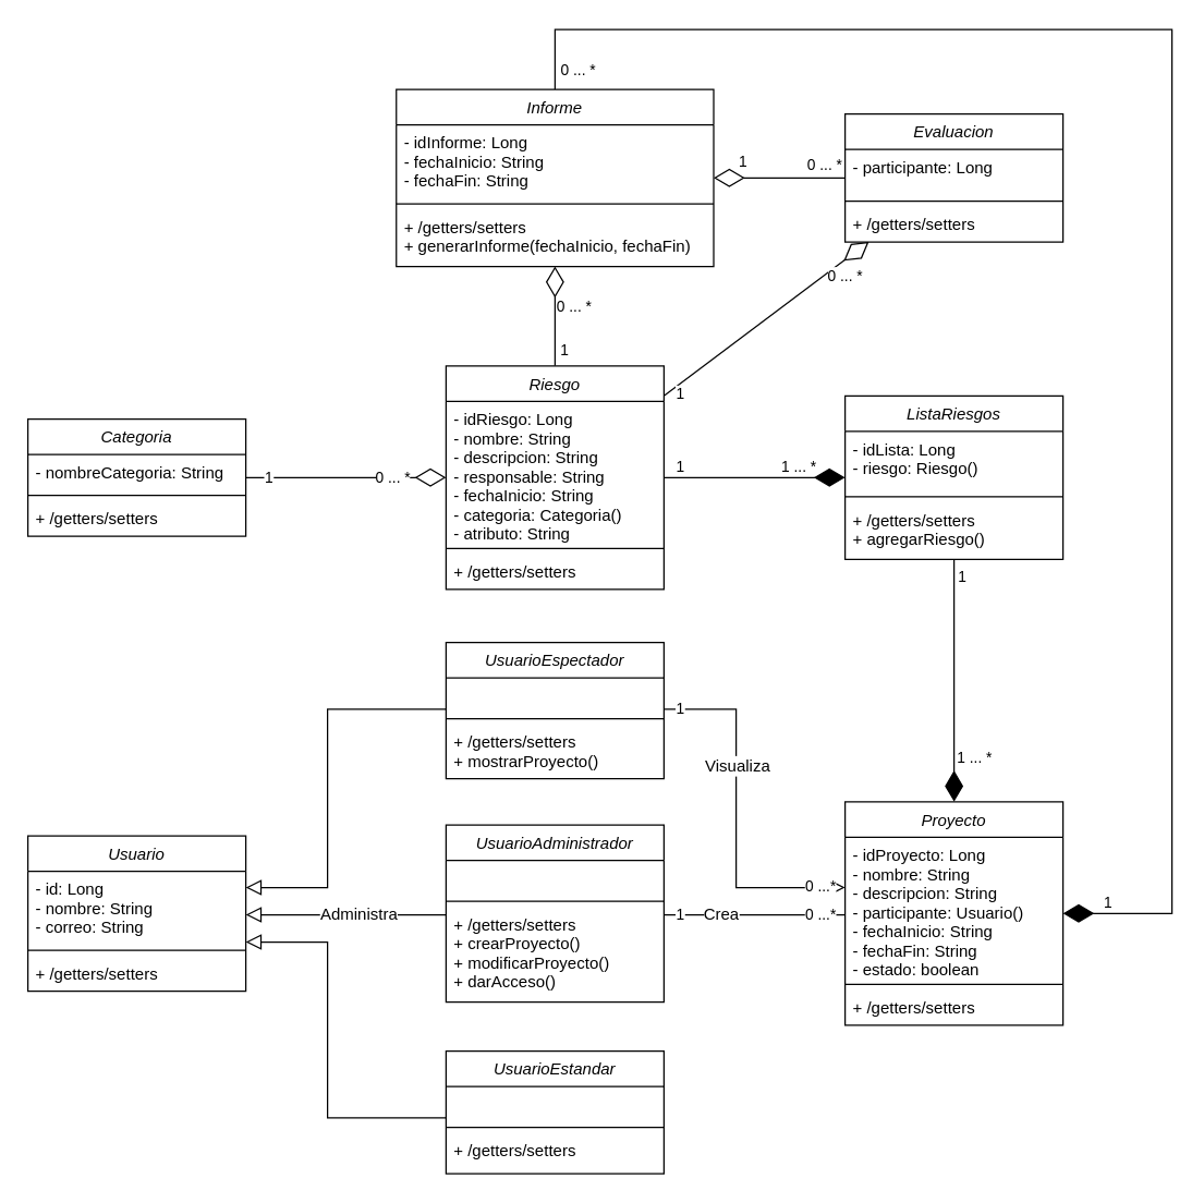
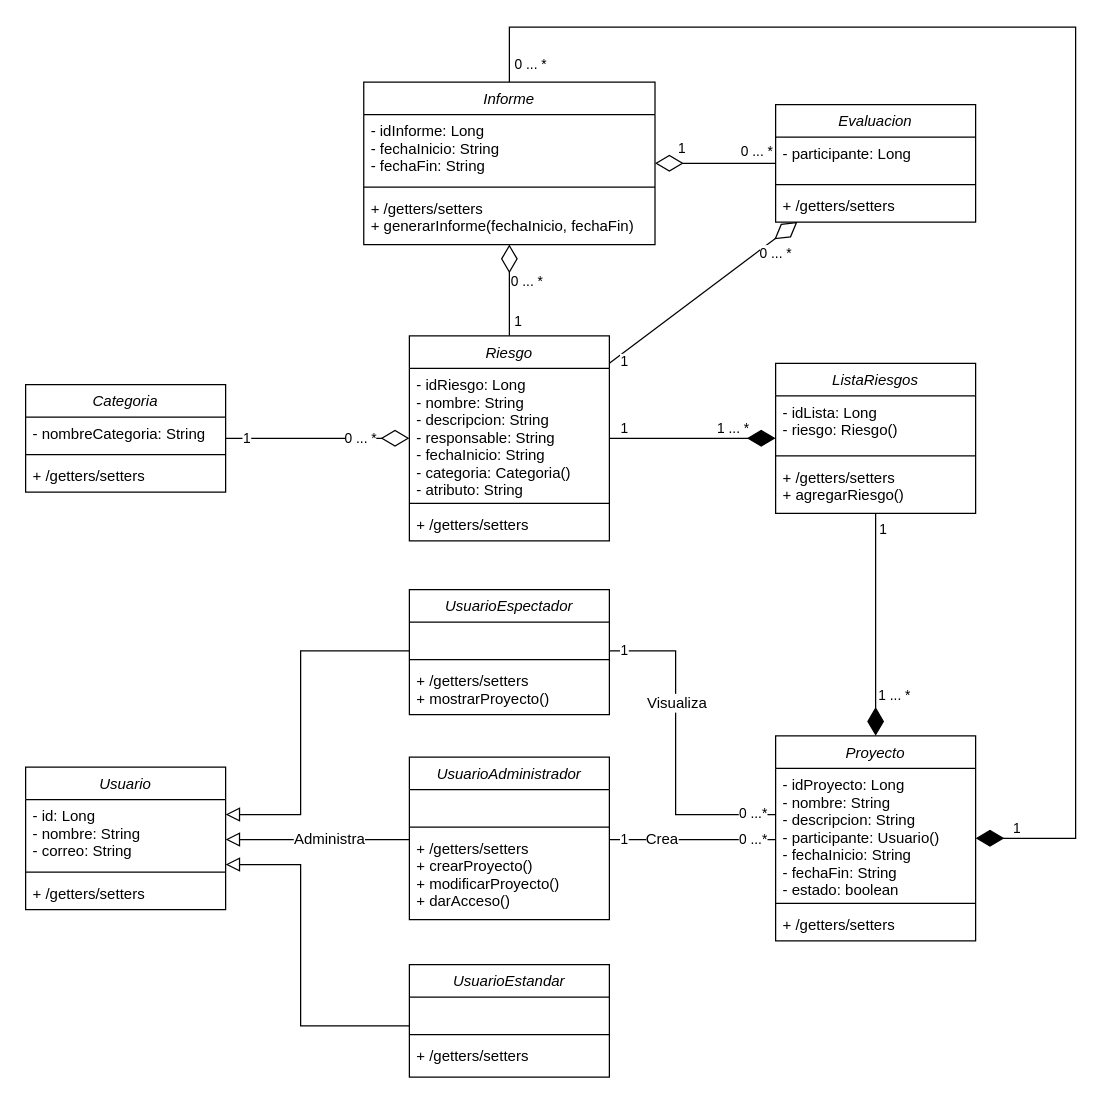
  <mxCell id="0" />
  <mxCell id="1" parent="0" />
  <mxCell id="2" style="edgeStyle=orthogonalEdgeStyle;rounded=0;orthogonalLoop=1;jettySize=auto;html=1;endArrow=diamondThin;endFill=0;endSize=20;" edge="1" parent="1" source="11" target="61"><mxGeometry relative="1" as="geometry" /></mxCell>
  <mxCell id="3" value="1" style="edgeLabel;html=1;align=center;verticalAlign=middle;resizable=0;points=[];" vertex="1" connectable="0" parent="2"><mxGeometry x="-0.649" relative="1" as="geometry"><mxPoint x="6" y="1" as="offset" /></mxGeometry></mxCell>
  <mxCell id="4" value="0 ... *" style="edgeLabel;html=1;align=center;verticalAlign=middle;resizable=0;points=[];" vertex="1" connectable="0" parent="2"><mxGeometry x="0.199" y="1" relative="1" as="geometry"><mxPoint x="14" as="offset" /></mxGeometry></mxCell>
  <mxCell id="5" style="edgeStyle=orthogonalEdgeStyle;rounded=0;orthogonalLoop=1;jettySize=auto;html=1;endArrow=diamondThin;endFill=1;endSize=20;" edge="1" parent="1" source="11" target="54"><mxGeometry relative="1" as="geometry" /></mxCell>
  <mxCell id="6" value="1" style="edgeLabel;html=1;align=center;verticalAlign=middle;resizable=0;points=[];" vertex="1" connectable="0" parent="5"><mxGeometry x="-0.832" relative="1" as="geometry"><mxPoint y="-9" as="offset" /></mxGeometry></mxCell>
  <mxCell id="7" value="1 ... *" style="edgeLabel;html=1;align=center;verticalAlign=middle;resizable=0;points=[];" vertex="1" connectable="0" parent="5"><mxGeometry x="0.439" y="1" relative="1" as="geometry"><mxPoint x="2" y="-8" as="offset" /></mxGeometry></mxCell>
  <mxCell id="8" style="rounded=0;orthogonalLoop=1;jettySize=auto;html=1;endArrow=diamondThin;endFill=0;endSize=20;" edge="1" parent="1" source="11" target="18"><mxGeometry relative="1" as="geometry" /></mxCell>
  <mxCell id="9" value="1" style="edgeLabel;html=1;align=center;verticalAlign=middle;resizable=0;points=[];" vertex="1" connectable="0" parent="8"><mxGeometry x="-0.853" y="-1" relative="1" as="geometry"><mxPoint y="6" as="offset" /></mxGeometry></mxCell>
  <mxCell id="10" value="0 ... *" style="edgeLabel;html=1;align=center;verticalAlign=middle;resizable=0;points=[];" vertex="1" connectable="0" parent="8"><mxGeometry x="0.641" y="-1" relative="1" as="geometry"><mxPoint x="9" y="3" as="offset" /></mxGeometry></mxCell>
  <mxCell id="11" value="Riesgo" style="swimlane;fontStyle=2;align=center;verticalAlign=top;childLayout=stackLayout;horizontal=1;startSize=26;horizontalStack=0;resizeParent=1;resizeLast=0;collapsible=1;marginBottom=0;rounded=0;shadow=0;strokeWidth=1;" parent="1" vertex="1"><mxGeometry x="327" y="267" width="160" height="164" as="geometry"><mxRectangle x="230" y="140" width="160" height="26" as="alternateBounds" /></mxGeometry></mxCell>
  <mxCell id="12" value="- idRiesgo: Long&#10;- nombre: String&#10;- descripcion: String&#10;- responsable: String&#10;- fechaInicio: String&#10;- categoria: Categoria()&#10;- atributo: String" style="text;align=left;verticalAlign=top;spacingLeft=4;spacingRight=4;overflow=hidden;rotatable=0;points=[[0,0.5],[1,0.5]];portConstraint=eastwest;" parent="11" vertex="1"><mxGeometry y="26" width="160" height="104" as="geometry" /></mxCell>
  <mxCell id="13" value="" style="line;html=1;strokeWidth=1;align=left;verticalAlign=middle;spacingTop=-1;spacingLeft=3;spacingRight=3;rotatable=0;labelPosition=right;points=[];portConstraint=eastwest;" parent="11" vertex="1"><mxGeometry y="130" width="160" height="8" as="geometry" /></mxCell>
  <mxCell id="14" value="+ /getters/setters" style="text;align=left;verticalAlign=top;spacingLeft=4;spacingRight=4;overflow=hidden;rotatable=0;points=[[0,0.5],[1,0.5]];portConstraint=eastwest;" parent="11" vertex="1"><mxGeometry y="138" width="160" height="26" as="geometry" /></mxCell>
  <mxCell id="15" style="edgeStyle=orthogonalEdgeStyle;rounded=0;orthogonalLoop=1;jettySize=auto;html=1;endArrow=diamondThin;endFill=0;endSize=20;" edge="1" parent="1" source="18" target="61"><mxGeometry relative="1" as="geometry" /></mxCell>
  <mxCell id="16" value="1" style="edgeLabel;html=1;align=center;verticalAlign=middle;resizable=0;points=[];" vertex="1" connectable="0" parent="15"><mxGeometry x="0.4" relative="1" as="geometry"><mxPoint x="-8" y="-13" as="offset" /></mxGeometry></mxCell>
  <mxCell id="17" value="0 ... *" style="edgeLabel;html=1;align=center;verticalAlign=middle;resizable=0;points=[];" vertex="1" connectable="0" parent="15"><mxGeometry x="-0.784" y="2" relative="1" as="geometry"><mxPoint x="-6" y="-12" as="offset" /></mxGeometry></mxCell>
  <mxCell id="18" value="Evaluacion" style="swimlane;fontStyle=2;align=center;verticalAlign=top;childLayout=stackLayout;horizontal=1;startSize=26;horizontalStack=0;resizeParent=1;resizeLast=0;collapsible=1;marginBottom=0;rounded=0;shadow=0;strokeWidth=1;" vertex="1" parent="1"><mxGeometry x="620" y="82" width="160" height="94" as="geometry"><mxRectangle x="230" y="140" width="160" height="26" as="alternateBounds" /></mxGeometry></mxCell>
  <mxCell id="19" value="- participante: Long" style="text;align=left;verticalAlign=top;spacingLeft=4;spacingRight=4;overflow=hidden;rotatable=0;points=[[0,0.5],[1,0.5]];portConstraint=eastwest;" vertex="1" parent="18"><mxGeometry y="26" width="160" height="34" as="geometry" /></mxCell>
  <mxCell id="20" value="" style="line;html=1;strokeWidth=1;align=left;verticalAlign=middle;spacingTop=-1;spacingLeft=3;spacingRight=3;rotatable=0;labelPosition=right;points=[];portConstraint=eastwest;" vertex="1" parent="18"><mxGeometry y="60" width="160" height="8" as="geometry" /></mxCell>
  <mxCell id="21" value="+ /getters/setters" style="text;align=left;verticalAlign=top;spacingLeft=4;spacingRight=4;overflow=hidden;rotatable=0;points=[[0,0.5],[1,0.5]];portConstraint=eastwest;" vertex="1" parent="18"><mxGeometry y="68" width="160" height="26" as="geometry" /></mxCell>
  <mxCell id="22" style="edgeStyle=orthogonalEdgeStyle;rounded=0;orthogonalLoop=1;jettySize=auto;html=1;endArrow=diamondThin;endFill=0;endSize=20;" edge="1" parent="1" source="25" target="11"><mxGeometry relative="1" as="geometry" /></mxCell>
  <mxCell id="23" value="1" style="edgeLabel;html=1;align=center;verticalAlign=middle;resizable=0;points=[];" vertex="1" connectable="0" parent="22"><mxGeometry x="-0.784" y="1" relative="1" as="geometry"><mxPoint as="offset" /></mxGeometry></mxCell>
  <mxCell id="24" value="0 ... *" style="edgeLabel;html=1;align=center;verticalAlign=middle;resizable=0;points=[];" vertex="1" connectable="0" parent="22"><mxGeometry x="0.522" relative="1" as="geometry"><mxPoint x="-5" y="-1" as="offset" /></mxGeometry></mxCell>
  <mxCell id="25" value="Categoria" style="swimlane;fontStyle=2;align=center;verticalAlign=top;childLayout=stackLayout;horizontal=1;startSize=26;horizontalStack=0;resizeParent=1;resizeLast=0;collapsible=1;marginBottom=0;rounded=0;shadow=0;strokeWidth=1;" vertex="1" parent="1"><mxGeometry x="20" y="306" width="160" height="86" as="geometry"><mxRectangle x="230" y="140" width="160" height="26" as="alternateBounds" /></mxGeometry></mxCell>
  <mxCell id="26" value="- nombreCategoria: String" style="text;align=left;verticalAlign=top;spacingLeft=4;spacingRight=4;overflow=hidden;rotatable=0;points=[[0,0.5],[1,0.5]];portConstraint=eastwest;" vertex="1" parent="25"><mxGeometry y="26" width="160" height="26" as="geometry" /></mxCell>
  <mxCell id="27" value="" style="line;html=1;strokeWidth=1;align=left;verticalAlign=middle;spacingTop=-1;spacingLeft=3;spacingRight=3;rotatable=0;labelPosition=right;points=[];portConstraint=eastwest;" vertex="1" parent="25"><mxGeometry y="52" width="160" height="8" as="geometry" /></mxCell>
  <mxCell id="28" value="+ /getters/setters" style="text;align=left;verticalAlign=top;spacingLeft=4;spacingRight=4;overflow=hidden;rotatable=0;points=[[0,0.5],[1,0.5]];portConstraint=eastwest;" vertex="1" parent="25"><mxGeometry y="60" width="160" height="26" as="geometry" /></mxCell>
  <mxCell id="29" style="edgeStyle=orthogonalEdgeStyle;rounded=0;orthogonalLoop=1;jettySize=auto;html=1;endArrow=block;endFill=0;endSize=9;" edge="1" parent="1" source="30"><mxGeometry relative="1" as="geometry"><mxPoint x="180" y="690" as="targetPoint" /><Array as="points"><mxPoint x="240" y="819" /><mxPoint x="240" y="690" /></Array></mxGeometry></mxCell>
  <mxCell id="30" value="UsuarioEstandar" style="swimlane;fontStyle=2;align=center;verticalAlign=top;childLayout=stackLayout;horizontal=1;startSize=26;horizontalStack=0;resizeParent=1;resizeLast=0;collapsible=1;marginBottom=0;rounded=0;shadow=0;strokeWidth=1;" vertex="1" parent="1"><mxGeometry x="327" y="770" width="160" height="90" as="geometry"><mxRectangle x="230" y="140" width="160" height="26" as="alternateBounds" /></mxGeometry></mxCell>
  <mxCell id="31" value=" " style="text;align=left;verticalAlign=top;spacingLeft=4;spacingRight=4;overflow=hidden;rotatable=0;points=[[0,0.5],[1,0.5]];portConstraint=eastwest;" vertex="1" parent="30"><mxGeometry y="26" width="160" height="26" as="geometry" /></mxCell>
  <mxCell id="32" value="" style="line;html=1;strokeWidth=1;align=left;verticalAlign=middle;spacingTop=-1;spacingLeft=3;spacingRight=3;rotatable=0;labelPosition=right;points=[];portConstraint=eastwest;" vertex="1" parent="30"><mxGeometry y="52" width="160" height="8" as="geometry" /></mxCell>
  <mxCell id="33" value="+ /getters/setters" style="text;align=left;verticalAlign=top;spacingLeft=4;spacingRight=4;overflow=hidden;rotatable=0;points=[[0,0.5],[1,0.5]];portConstraint=eastwest;" vertex="1" parent="30"><mxGeometry y="60" width="160" height="26" as="geometry" /></mxCell>
  <mxCell id="34" style="edgeStyle=orthogonalEdgeStyle;rounded=0;orthogonalLoop=1;jettySize=auto;html=1;endArrow=block;endFill=0;endSize=9;" edge="1" parent="1" source="36"><mxGeometry relative="1" as="geometry"><mxPoint x="180" y="670" as="targetPoint" /><Array as="points"><mxPoint x="280" y="670" /><mxPoint x="280" y="670" /></Array></mxGeometry></mxCell>
  <mxCell id="35" value="&lt;font style=&quot;font-size: 12px;&quot;&gt;Administra&lt;/font&gt;" style="edgeLabel;html=1;align=center;verticalAlign=middle;resizable=0;points=[];" vertex="1" connectable="0" parent="34"><mxGeometry x="-0.118" y="3" relative="1" as="geometry"><mxPoint y="-4" as="offset" /></mxGeometry></mxCell>
  <mxCell id="36" value="UsuarioAdministrador" style="swimlane;fontStyle=2;align=center;verticalAlign=top;childLayout=stackLayout;horizontal=1;startSize=26;horizontalStack=0;resizeParent=1;resizeLast=0;collapsible=1;marginBottom=0;rounded=0;shadow=0;strokeWidth=1;" vertex="1" parent="1"><mxGeometry x="327" y="604" width="160" height="130" as="geometry"><mxRectangle x="230" y="140" width="160" height="26" as="alternateBounds" /></mxGeometry></mxCell>
  <mxCell id="37" value=" " style="text;align=left;verticalAlign=top;spacingLeft=4;spacingRight=4;overflow=hidden;rotatable=0;points=[[0,0.5],[1,0.5]];portConstraint=eastwest;" vertex="1" parent="36"><mxGeometry y="26" width="160" height="26" as="geometry" /></mxCell>
  <mxCell id="38" value="" style="line;html=1;strokeWidth=1;align=left;verticalAlign=middle;spacingTop=-1;spacingLeft=3;spacingRight=3;rotatable=0;labelPosition=right;points=[];portConstraint=eastwest;" vertex="1" parent="36"><mxGeometry y="52" width="160" height="8" as="geometry" /></mxCell>
  <mxCell id="39" value="+ /getters/setters&#10;+ crearProyecto()&#10;+ modificarProyecto()&#10;+ darAcceso()" style="text;align=left;verticalAlign=top;spacingLeft=4;spacingRight=4;overflow=hidden;rotatable=0;points=[[0,0.5],[1,0.5]];portConstraint=eastwest;" vertex="1" parent="36"><mxGeometry y="60" width="160" height="60" as="geometry" /></mxCell>
  <mxCell id="40" style="edgeStyle=orthogonalEdgeStyle;rounded=0;orthogonalLoop=1;jettySize=auto;html=1;endArrow=block;endFill=0;endSize=9;" edge="1" parent="1" source="43"><mxGeometry relative="1" as="geometry"><mxPoint x="180" y="650" as="targetPoint" /><Array as="points"><mxPoint x="240" y="519" /><mxPoint x="240" y="650" /></Array></mxGeometry></mxCell>
- <mxCell id="41" style="edgeStyle=orthogonalEdgeStyle;rounded=0;orthogonalLoop=1;jettySize=auto;html=1;endArrow=block;endFill=0;" edge="1" parent="1" source="43" target="47"><mxGeometry relative="1" as="geometry"><Array as="points"><mxPoint x="540" y="519" /><mxPoint x="540" y="650" /></Array></mxGeometry></mxCell>
+ <mxCell id="41" style="edgeStyle=orthogonalEdgeStyle;rounded=0;orthogonalLoop=1;jettySize=auto;html=1;endArrow=none;endFill=0;" edge="1" parent="1" source="43" target="47"><mxGeometry relative="1" as="geometry"><Array as="points"><mxPoint x="540" y="519" /><mxPoint x="540" y="650" /></Array></mxGeometry></mxCell>
  <mxCell id="42" value="&lt;font style=&quot;font-size: 12px;&quot;&gt;Visualiza&lt;/font&gt;" style="edgeLabel;html=1;align=center;verticalAlign=middle;resizable=0;points=[];" vertex="1" connectable="0" parent="41"><mxGeometry x="-0.251" y="3" relative="1" as="geometry"><mxPoint x="-3" y="-5" as="offset" /></mxGeometry></mxCell>
  <mxCell id="43" value="UsuarioEspectador" style="swimlane;fontStyle=2;align=center;verticalAlign=top;childLayout=stackLayout;horizontal=1;startSize=26;horizontalStack=0;resizeParent=1;resizeLast=0;collapsible=1;marginBottom=0;rounded=0;shadow=0;strokeWidth=1;" vertex="1" parent="1"><mxGeometry x="327" y="470" width="160" height="100" as="geometry"><mxRectangle x="230" y="140" width="160" height="26" as="alternateBounds" /></mxGeometry></mxCell>
  <mxCell id="44" value=" " style="text;align=left;verticalAlign=top;spacingLeft=4;spacingRight=4;overflow=hidden;rotatable=0;points=[[0,0.5],[1,0.5]];portConstraint=eastwest;" vertex="1" parent="43"><mxGeometry y="26" width="160" height="26" as="geometry" /></mxCell>
  <mxCell id="45" value="" style="line;html=1;strokeWidth=1;align=left;verticalAlign=middle;spacingTop=-1;spacingLeft=3;spacingRight=3;rotatable=0;labelPosition=right;points=[];portConstraint=eastwest;" vertex="1" parent="43"><mxGeometry y="52" width="160" height="8" as="geometry" /></mxCell>
  <mxCell id="46" value="+ /getters/setters&#10;+ mostrarProyecto()&#10;" style="text;align=left;verticalAlign=top;spacingLeft=4;spacingRight=4;overflow=hidden;rotatable=0;points=[[0,0.5],[1,0.5]];portConstraint=eastwest;" vertex="1" parent="43"><mxGeometry y="60" width="160" height="40" as="geometry" /></mxCell>
  <mxCell id="47" value="Proyecto" style="swimlane;fontStyle=2;align=center;verticalAlign=top;childLayout=stackLayout;horizontal=1;startSize=26;horizontalStack=0;resizeParent=1;resizeLast=0;collapsible=1;marginBottom=0;rounded=0;shadow=0;strokeWidth=1;" vertex="1" parent="1"><mxGeometry x="620" y="587" width="160" height="164" as="geometry"><mxRectangle x="230" y="140" width="160" height="26" as="alternateBounds" /></mxGeometry></mxCell>
  <mxCell id="48" value="- idProyecto: Long&#10;- nombre: String&#10;- descripcion: String&#10;- participante: Usuario()&#10;- fechaInicio: String&#10;- fechaFin: String&#10;- estado: boolean&#10;" style="text;align=left;verticalAlign=top;spacingLeft=4;spacingRight=4;overflow=hidden;rotatable=0;points=[[0,0.5],[1,0.5]];portConstraint=eastwest;" vertex="1" parent="47"><mxGeometry y="26" width="160" height="104" as="geometry" /></mxCell>
  <mxCell id="49" value="" style="line;html=1;strokeWidth=1;align=left;verticalAlign=middle;spacingTop=-1;spacingLeft=3;spacingRight=3;rotatable=0;labelPosition=right;points=[];portConstraint=eastwest;" vertex="1" parent="47"><mxGeometry y="130" width="160" height="8" as="geometry" /></mxCell>
  <mxCell id="50" value="+ /getters/setters" style="text;align=left;verticalAlign=top;spacingLeft=4;spacingRight=4;overflow=hidden;rotatable=0;points=[[0,0.5],[1,0.5]];portConstraint=eastwest;" vertex="1" parent="47"><mxGeometry y="138" width="160" height="26" as="geometry" /></mxCell>
  <mxCell id="51" style="edgeStyle=orthogonalEdgeStyle;rounded=0;orthogonalLoop=1;jettySize=auto;html=1;endArrow=diamondThin;endFill=1;endSize=20;" edge="1" parent="1" source="54" target="47"><mxGeometry relative="1" as="geometry" /></mxCell>
  <mxCell id="52" value="1" style="edgeLabel;html=1;align=center;verticalAlign=middle;resizable=0;points=[];" vertex="1" connectable="0" parent="51"><mxGeometry x="-0.925" y="1" relative="1" as="geometry"><mxPoint x="4" y="5" as="offset" /></mxGeometry></mxCell>
  <mxCell id="53" value="1 ... *" style="edgeLabel;html=1;align=center;verticalAlign=middle;resizable=0;points=[];" vertex="1" connectable="0" parent="51"><mxGeometry x="0.629" y="-1" relative="1" as="geometry"><mxPoint x="15" as="offset" /></mxGeometry></mxCell>
  <mxCell id="54" value="ListaRiesgos" style="swimlane;fontStyle=2;align=center;verticalAlign=top;childLayout=stackLayout;horizontal=1;startSize=26;horizontalStack=0;resizeParent=1;resizeLast=0;collapsible=1;marginBottom=0;rounded=0;shadow=0;strokeWidth=1;" vertex="1" parent="1"><mxGeometry x="620" y="289" width="160" height="120" as="geometry"><mxRectangle x="230" y="140" width="160" height="26" as="alternateBounds" /></mxGeometry></mxCell>
  <mxCell id="55" value="- idLista: Long&#10;- riesgo: Riesgo()&#10;" style="text;align=left;verticalAlign=top;spacingLeft=4;spacingRight=4;overflow=hidden;rotatable=0;points=[[0,0.5],[1,0.5]];portConstraint=eastwest;" vertex="1" parent="54"><mxGeometry y="26" width="160" height="44" as="geometry" /></mxCell>
  <mxCell id="56" value="" style="line;html=1;strokeWidth=1;align=left;verticalAlign=middle;spacingTop=-1;spacingLeft=3;spacingRight=3;rotatable=0;labelPosition=right;points=[];portConstraint=eastwest;" vertex="1" parent="54"><mxGeometry y="70" width="160" height="8" as="geometry" /></mxCell>
  <mxCell id="57" value="+ /getters/setters&#10;+ agregarRiesgo()&#10;" style="text;align=left;verticalAlign=top;spacingLeft=4;spacingRight=4;overflow=hidden;rotatable=0;points=[[0,0.5],[1,0.5]];portConstraint=eastwest;" vertex="1" parent="54"><mxGeometry y="78" width="160" height="42" as="geometry" /></mxCell>
  <mxCell id="58" style="edgeStyle=orthogonalEdgeStyle;rounded=0;orthogonalLoop=1;jettySize=auto;html=1;endArrow=diamondThin;endFill=1;endSize=20;" edge="1" parent="1" source="61" target="47"><mxGeometry relative="1" as="geometry"><Array as="points"><mxPoint x="407" y="20" /><mxPoint x="860" y="20" /><mxPoint x="860" y="669" /></Array></mxGeometry></mxCell>
  <mxCell id="59" value="1" style="edgeLabel;html=1;align=center;verticalAlign=middle;resizable=0;points=[];" vertex="1" connectable="0" parent="58"><mxGeometry x="0.948" relative="1" as="geometry"><mxPoint y="-9" as="offset" /></mxGeometry></mxCell>
  <mxCell id="60" value="0 ... *" style="edgeLabel;html=1;align=center;verticalAlign=middle;resizable=0;points=[];" vertex="1" connectable="0" parent="58"><mxGeometry x="-0.976" relative="1" as="geometry"><mxPoint x="16" as="offset" /></mxGeometry></mxCell>
  <mxCell id="61" value="Informe" style="swimlane;fontStyle=2;align=center;verticalAlign=top;childLayout=stackLayout;horizontal=1;startSize=26;horizontalStack=0;resizeParent=1;resizeLast=0;collapsible=1;marginBottom=0;rounded=0;shadow=0;strokeWidth=1;" vertex="1" parent="1"><mxGeometry x="290.5" y="64" width="233" height="130" as="geometry"><mxRectangle x="230" y="140" width="160" height="26" as="alternateBounds" /></mxGeometry></mxCell>
  <mxCell id="62" value="- idInforme: Long&#10;- fechaInicio: String&#10;- fechaFin: String" style="text;align=left;verticalAlign=top;spacingLeft=4;spacingRight=4;overflow=hidden;rotatable=0;points=[[0,0.5],[1,0.5]];portConstraint=eastwest;" vertex="1" parent="61"><mxGeometry y="26" width="233" height="54" as="geometry" /></mxCell>
  <mxCell id="63" value="" style="line;html=1;strokeWidth=1;align=left;verticalAlign=middle;spacingTop=-1;spacingLeft=3;spacingRight=3;rotatable=0;labelPosition=right;points=[];portConstraint=eastwest;" vertex="1" parent="61"><mxGeometry y="80" width="233" height="8" as="geometry" /></mxCell>
  <mxCell id="64" value="+ /getters/setters&#10;+ generarInforme(fechaInicio, fechaFin)&#10;" style="text;align=left;verticalAlign=top;spacingLeft=4;spacingRight=4;overflow=hidden;rotatable=0;points=[[0,0.5],[1,0.5]];portConstraint=eastwest;" vertex="1" parent="61"><mxGeometry y="88" width="233" height="42" as="geometry" /></mxCell>
  <mxCell id="65" style="edgeStyle=orthogonalEdgeStyle;rounded=0;orthogonalLoop=1;jettySize=auto;html=1;endArrow=none;endFill=0;" edge="1" parent="1" source="36" target="47"><mxGeometry relative="1" as="geometry"><Array as="points"><mxPoint x="520" y="670" /><mxPoint x="520" y="670" /></Array></mxGeometry></mxCell>
  <mxCell id="66" value="&lt;font style=&quot;font-size: 12px;&quot;&gt;Crea&lt;/font&gt;" style="edgeLabel;html=1;align=center;verticalAlign=middle;resizable=0;points=[];" vertex="1" connectable="0" parent="65"><mxGeometry x="-0.384" relative="1" as="geometry"><mxPoint y="-1" as="offset" /></mxGeometry></mxCell>
  <mxCell id="67" value="Usuario" style="swimlane;fontStyle=2;align=center;verticalAlign=top;childLayout=stackLayout;horizontal=1;startSize=26;horizontalStack=0;resizeParent=1;resizeLast=0;collapsible=1;marginBottom=0;rounded=0;shadow=0;strokeWidth=1;" vertex="1" parent="1"><mxGeometry x="20" y="612" width="160" height="114" as="geometry"><mxRectangle x="230" y="140" width="160" height="26" as="alternateBounds" /></mxGeometry></mxCell>
  <mxCell id="68" value="- id: Long&#10;- nombre: String&#10;- correo: String" style="text;align=left;verticalAlign=top;spacingLeft=4;spacingRight=4;overflow=hidden;rotatable=0;points=[[0,0.5],[1,0.5]];portConstraint=eastwest;" vertex="1" parent="67"><mxGeometry y="26" width="160" height="54" as="geometry" /></mxCell>
  <mxCell id="69" value="" style="line;html=1;strokeWidth=1;align=left;verticalAlign=middle;spacingTop=-1;spacingLeft=3;spacingRight=3;rotatable=0;labelPosition=right;points=[];portConstraint=eastwest;" vertex="1" parent="67"><mxGeometry y="80" width="160" height="8" as="geometry" /></mxCell>
  <mxCell id="70" value="+ /getters/setters" style="text;align=left;verticalAlign=top;spacingLeft=4;spacingRight=4;overflow=hidden;rotatable=0;points=[[0,0.5],[1,0.5]];portConstraint=eastwest;" vertex="1" parent="67"><mxGeometry y="88" width="160" height="26" as="geometry" /></mxCell>
  <mxCell id="71" value="1" style="edgeLabel;html=1;align=center;verticalAlign=middle;resizable=0;points=[];" vertex="1" connectable="0" parent="1"><mxGeometry x="508.724" y="843.004" as="geometry"><mxPoint x="-10" y="-174" as="offset" /></mxGeometry></mxCell>
  <mxCell id="72" value="0 ...*" style="edgeLabel;html=1;align=center;verticalAlign=middle;resizable=0;points=[];" vertex="1" connectable="0" parent="1"><mxGeometry x="609.931" y="713" as="geometry"><mxPoint x="-8" y="-44" as="offset" /></mxGeometry></mxCell>
  <mxCell id="73" value="0 ...*" style="edgeLabel;html=1;align=center;verticalAlign=middle;resizable=0;points=[];" vertex="1" connectable="0" parent="1"><mxGeometry x="601.931" y="648" as="geometry" /></mxCell>
  <mxCell id="74" value="1" style="edgeLabel;html=1;align=center;verticalAlign=middle;resizable=0;points=[];" vertex="1" connectable="0" parent="1"><mxGeometry x="508.724" y="692.004" as="geometry"><mxPoint x="-10" y="-174" as="offset" /></mxGeometry></mxCell>
